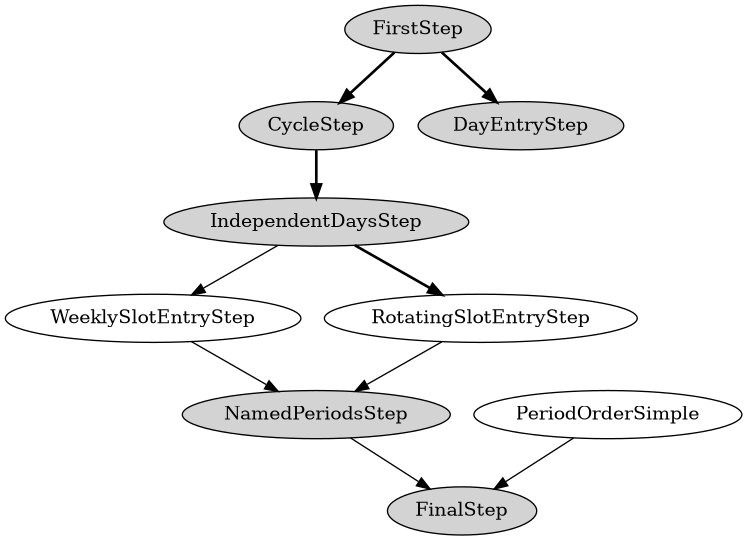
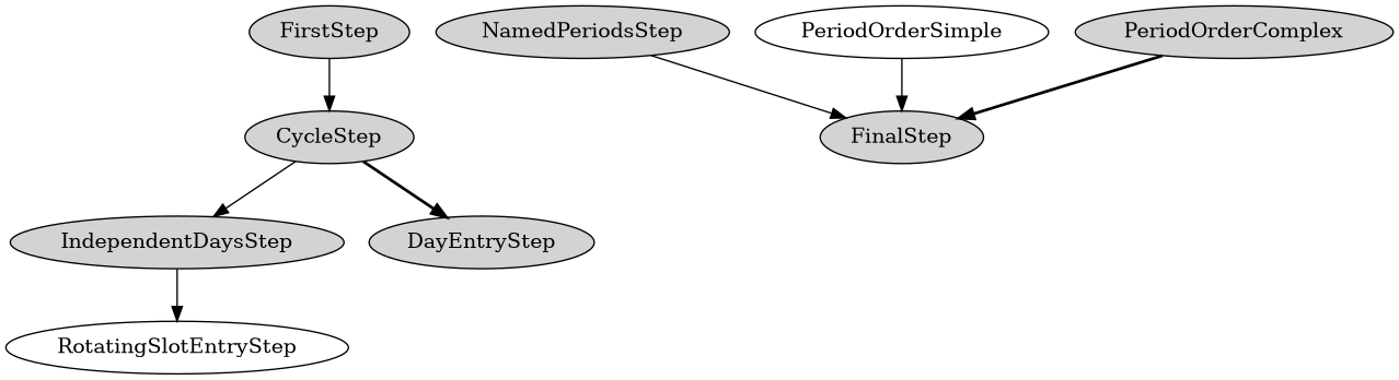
  digraph {
    node [style=filled]
    FirstStep
    CycleStep
    IndependentDaysStep
    DayEntryStep
-   WeeklySlotEntryStep [style=""]
    RotatingSlotEntryStep [style=""]
    NamedPeriodsStep
    FinalStep
    PeriodOrderSimple [style=""]
-   FirstStep -> CycleStep [style=bold]
-   CycleStep -> IndependentDaysStep [style=bold]
-   FirstStep -> DayEntryStep [style=bold]
-   IndependentDaysStep -> WeeklySlotEntryStep
-   IndependentDaysStep -> RotatingSlotEntryStep [style=bold]
-   WeeklySlotEntryStep -> NamedPeriodsStep
-   RotatingSlotEntryStep -> NamedPeriodsStep
+   PeriodOrderComplex
+   FirstStep -> CycleStep [style=solid]
+   CycleStep -> IndependentDaysStep
+   CycleStep -> DayEntryStep [style=bold]
+   IndependentDaysStep -> RotatingSlotEntryStep
    NamedPeriodsStep -> FinalStep
    PeriodOrderSimple -> FinalStep
+   PeriodOrderComplex -> FinalStep [style=bold]
  }
